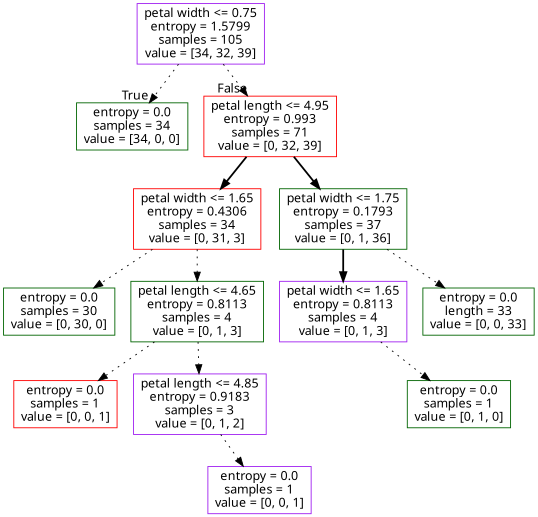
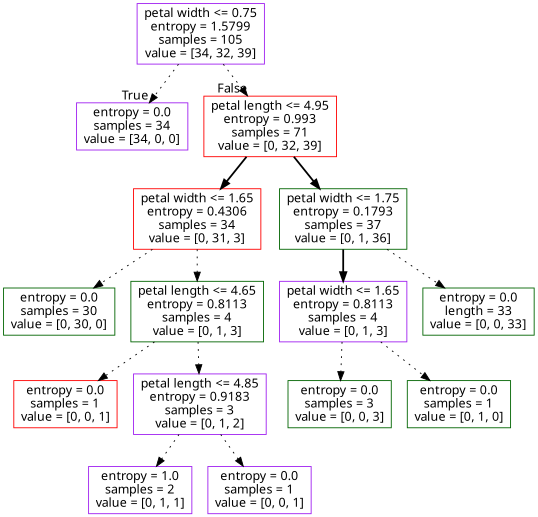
  digraph {
    fontname="Noto Sans"
    node [color=purple fontname="Noto Sans" shape=box]
    edge [fontname="Noto Sans" style=dotted]
    n1 [label="petal width <= 0.75\nentropy = 1.5799\nsamples = 105\nvalue = [34, 32, 39]"]
-   n2 [color=darkgreen label="entropy = 0.0\nsamples = 34\nvalue = [34, 0, 0]"]
+   n2 [label="entropy = 0.0\nsamples = 34\nvalue = [34, 0, 0]"]
    n3 [color=red label="petal length <= 4.95\nentropy = 0.993\nsamples = 71\nvalue = [0, 32, 39]"]
    n4 [color=red label="petal width <= 1.65\nentropy = 0.4306\nsamples = 34\nvalue = [0, 31, 3]"]
    n5 [color=darkgreen label="petal width <= 1.75\nentropy = 0.1793\nsamples = 37\nvalue = [0, 1, 36]"]
    n6 [color=darkgreen label="entropy = 0.0\nsamples = 30\nvalue = [0, 30, 0]"]
    n7 [color=darkgreen label="petal length <= 4.65\nentropy = 0.8113\nsamples = 4\nvalue = [0, 1, 3]"]
    n8 [label="petal width <= 1.65\nentropy = 0.8113\nsamples = 4\nvalue = [0, 1, 3]"]
    n9 [color=darkgreen label="entropy = 0.0\nlength = 33\nvalue = [0, 0, 33]"]
    n10 [color=red label="entropy = 0.0\nsamples = 1\nvalue = [0, 0, 1]"]
    n11 [label="petal length <= 4.85\nentropy = 0.9183\nsamples = 3\nvalue = [0, 1, 2]"]
+   n12 [label="entropy = 1.0\nsamples = 2\nvalue = [0, 1, 1]"]
    n13 [label="entropy = 0.0\nsamples = 1\nvalue = [0, 0, 1]"]
+   n14 [color=darkgreen label="entropy = 0.0\nsamples = 3\nvalue = [0, 0, 3]"]
    n15 [color=darkgreen label="entropy = 0.0\nsamples = 1\nvalue = [0, 1, 0]"]
    n1 -> n2 [headlabel=True labelangle=45 labeldistance=2.5]
    n1 -> n3 [headlabel=False labelangle=-45 labeldistance=2.5]
    n3 -> n4 [style=bold]
    n3 -> n5 [style=bold]
    n4 -> n6
    n4 -> n7
    n5 -> n8 [style=bold]
    n5 -> n9
    n7 -> n10
    n7 -> n11
+   n8 -> n14
    n8 -> n15
+   n11 -> n12
    n11 -> n13
  }
